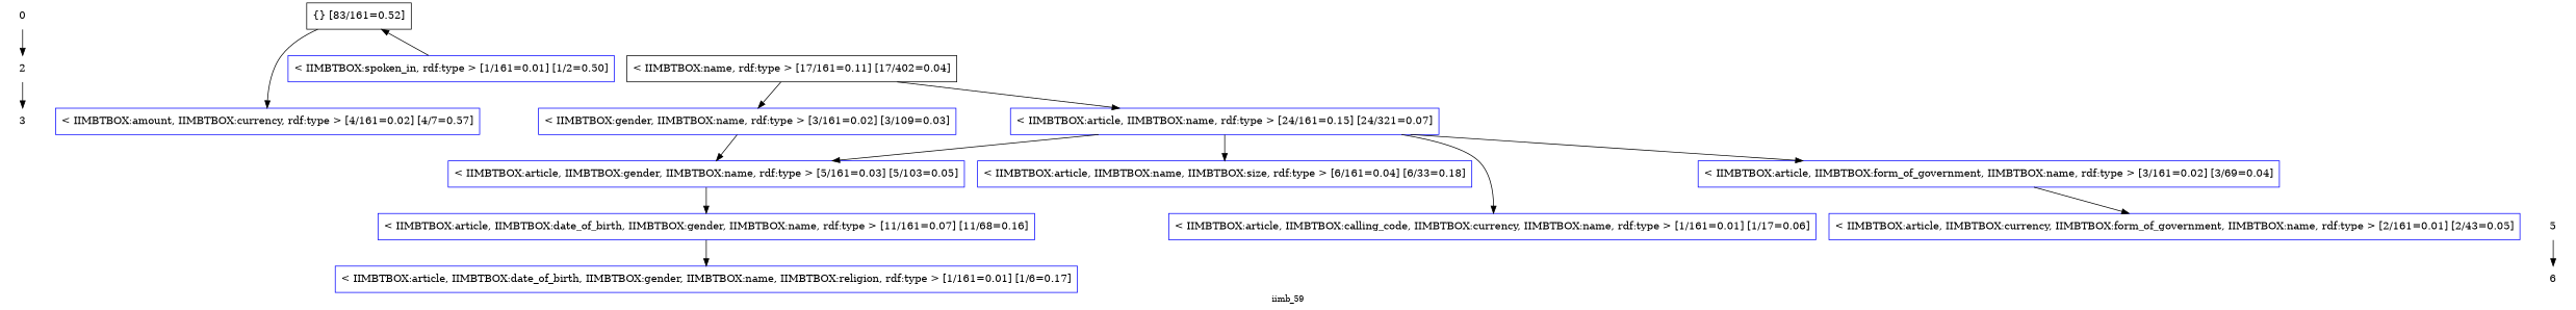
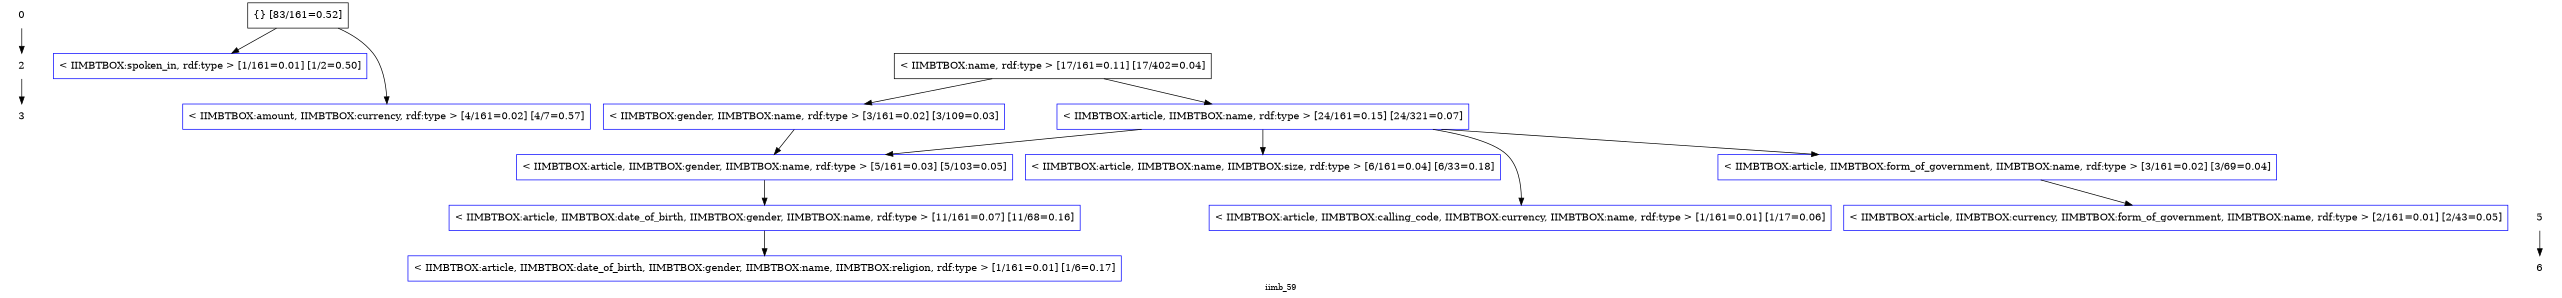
  digraph {
    fontsize=11.0
    label=iimb_59
    node [shape=rectangle color=blue style=solid]
    edge [color=black style=solid]
    n1 [label=0 shape=plaintext color="" style=""]
    n2 [color=black label="{} [83/161=0.52]"]
    n3 [label=2 shape=plaintext color="" style=""]
    n4 [color=black label="< IIMBTBOX:name, rdf:type > [17/161=0.11] [17/402=0.04]"]
    n5 [label="< IIMBTBOX:spoken_in, rdf:type > [1/161=0.01] [1/2=0.50]"]
    n6 [label=3 shape=plaintext style=""]
    n7 [label="< IIMBTBOX:amount, IIMBTBOX:currency, rdf:type > [4/161=0.02] [4/7=0.57]"]
    n8 [label="< IIMBTBOX:article, IIMBTBOX:name, rdf:type > [24/161=0.15] [24/321=0.07]"]
    n9 [label="< IIMBTBOX:gender, IIMBTBOX:name, rdf:type > [3/161=0.02] [3/109=0.03]"]
    n10 [label="< IIMBTBOX:article, IIMBTBOX:form_of_government, IIMBTBOX:name, rdf:type > [3/161=0.02] [3/69=0.04]"]
    n11 [label="< IIMBTBOX:article, IIMBTBOX:gender, IIMBTBOX:name, rdf:type > [5/161=0.03] [5/103=0.05]"]
    n12 [label="< IIMBTBOX:article, IIMBTBOX:name, IIMBTBOX:size, rdf:type > [6/161=0.04] [6/33=0.18]"]
    n13 [label=5 shape=plaintext color="" style=""]
    n14 [label="< IIMBTBOX:article, IIMBTBOX:calling_code, IIMBTBOX:currency, IIMBTBOX:name, rdf:type > [1/161=0.01] [1/17=0.06]"]
    n15 [label="< IIMBTBOX:article, IIMBTBOX:currency, IIMBTBOX:form_of_government, IIMBTBOX:name, rdf:type > [2/161=0.01] [2/43=0.05]"]
    n16 [label="< IIMBTBOX:article, IIMBTBOX:date_of_birth, IIMBTBOX:gender, IIMBTBOX:name, rdf:type > [11/161=0.07] [11/68=0.16]"]
    n17 [label=6 shape=plaintext color="" style=""]
    n18 [label="< IIMBTBOX:article, IIMBTBOX:date_of_birth, IIMBTBOX:gender, IIMBTBOX:name, IIMBTBOX:religion, rdf:type > [1/161=0.01] [1/6=0.17]"]
    subgraph sub_1 {
      rank=same
      n1
      n2
    }
    subgraph sub_2 {
      rank=same
      n3
      n4
      n5
    }
    subgraph sub_3 {
      rank=same
      n6
      n7
      n8
      n9
    }
    subgraph sub_4 {
      rank=same
      n10
      n11
      n12
    }
    subgraph sub_5 {
      rank=same
      n13
      n14
      n15
      n16
    }
    subgraph sub_6 {
      rank=same
      n17
      n18
    }
    n1 -> n3 [color="" style=""]
-   n5 -> n2
+   n2 -> n5
    n2 -> n7
    n3 -> n6 [color="" style=""]
    n4 -> n8
    n4 -> n9
    n8 -> n10
    n8 -> n11
    n8 -> n12
    n8 -> n14
    n9 -> n11
    n10 -> n15
    n11 -> n16
    n13 -> n17 [color="" style=""]
    n16 -> n18
  }
